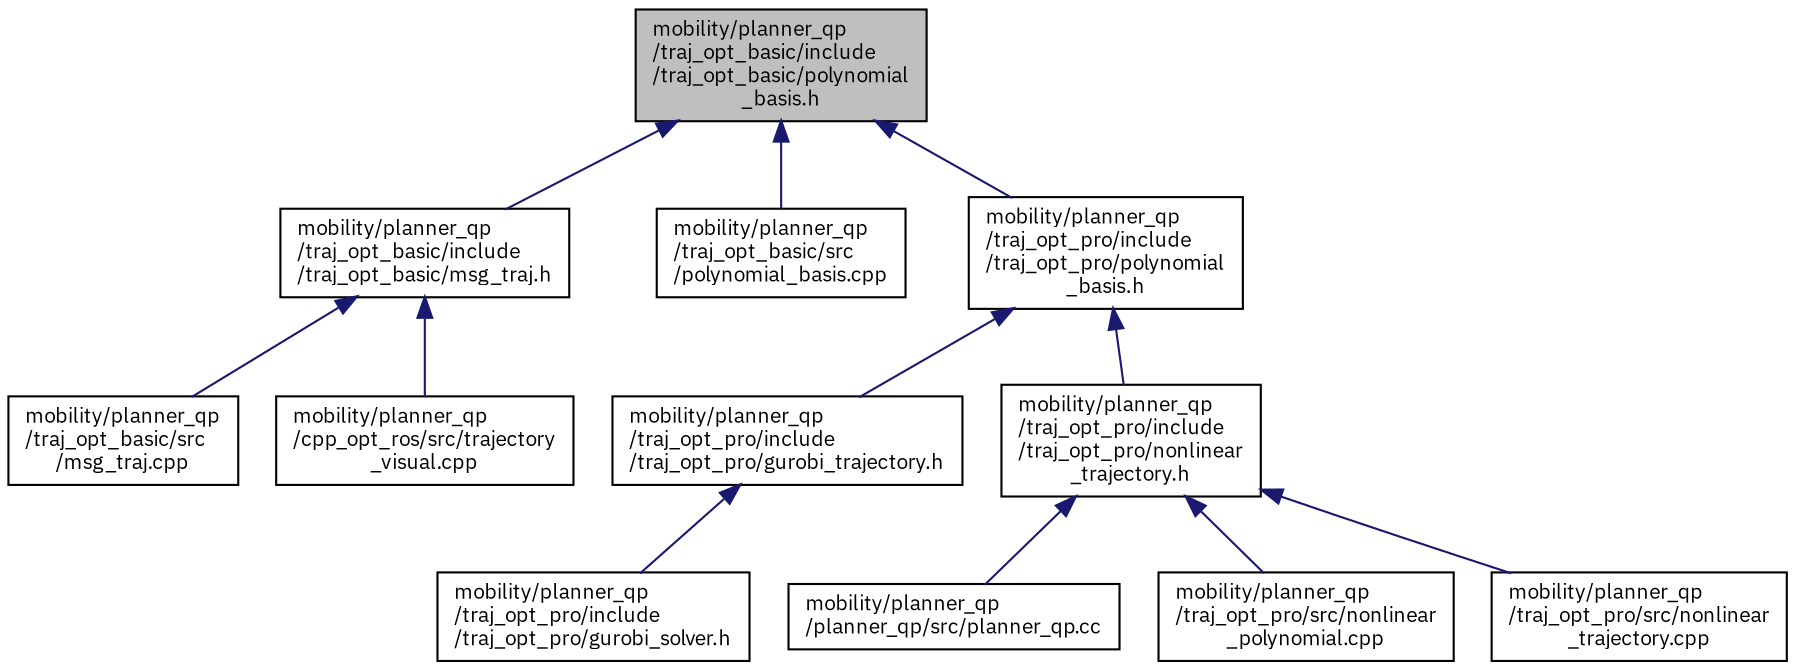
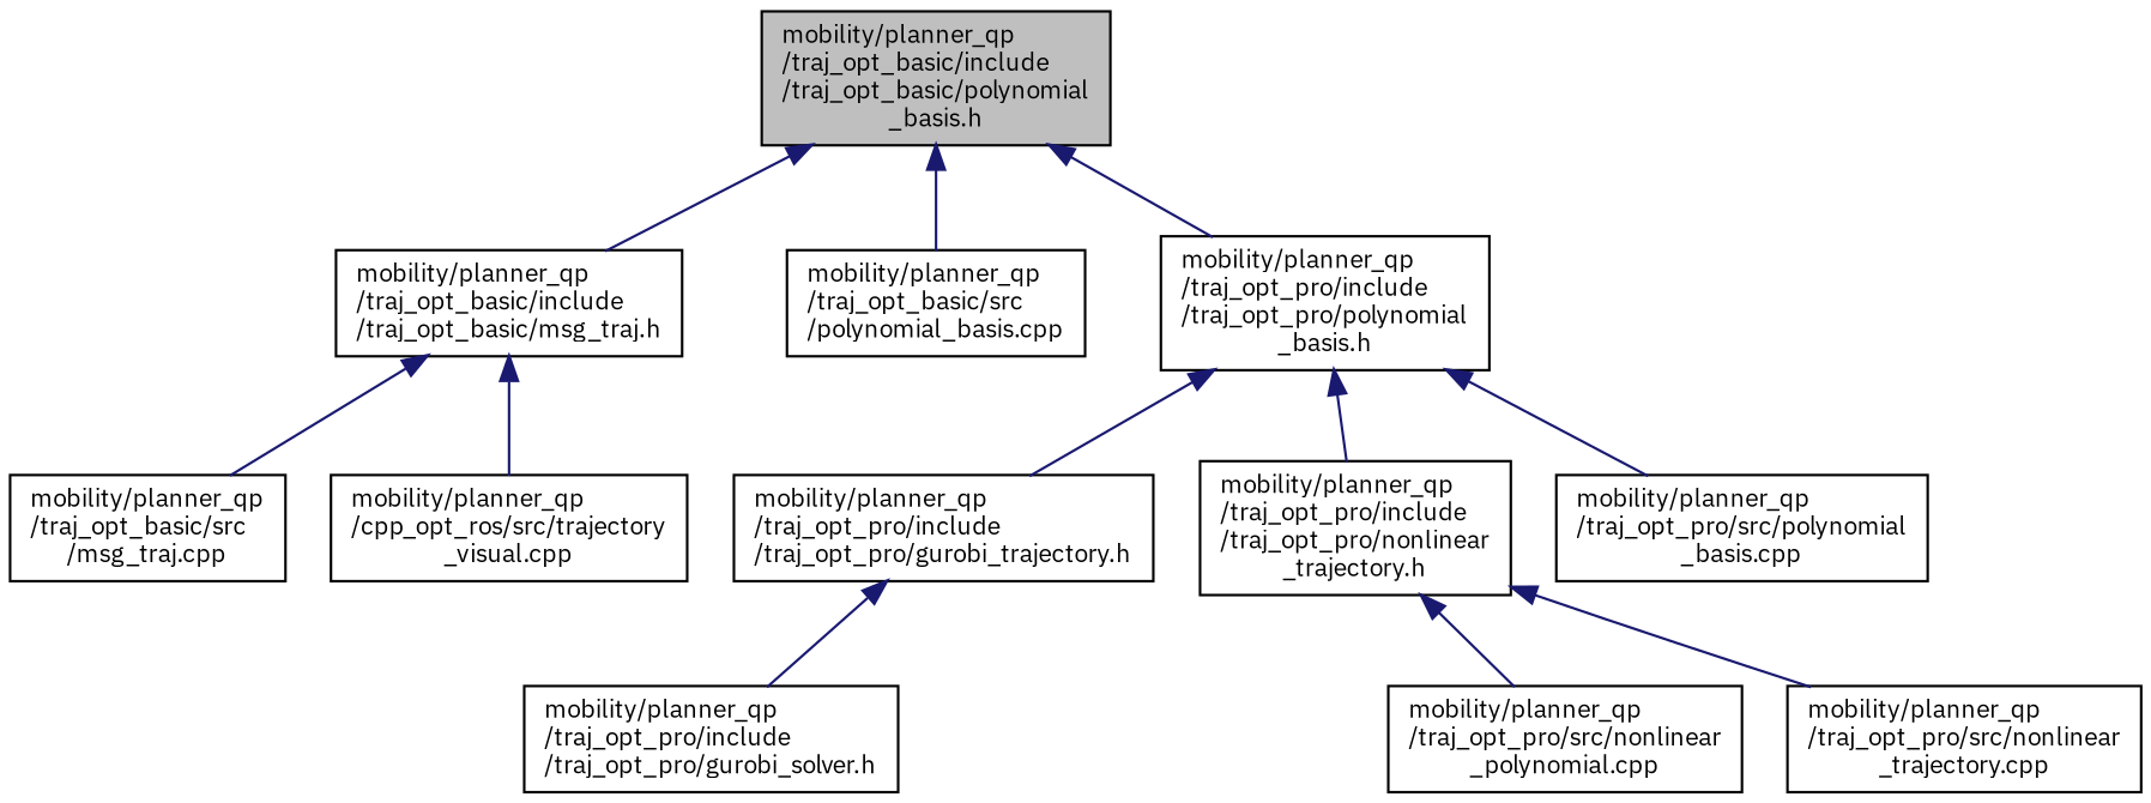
  digraph {
    fontname="IBM Plex Sans"
    node [color=black fillcolor=white fontname="IBM Plex Sans" fontsize=10 shape=record style=filled]
    edge [color=midnightblue dir=back fontname="IBM Plex Sans" fontsize=10 labelfontname=Helvetica labelfontsize=10 style=solid]
    n1 [fillcolor=grey75 fontcolor=black height=0.2 label="mobility/planner_qp\l/traj_opt_basic/include\l/traj_opt_basic/polynomial\l_basis.h" width=0.4]
    n2 [height=0.2 label="mobility/planner_qp\l/traj_opt_basic/include\l/traj_opt_basic/msg_traj.h" width=0.4]
    n3 [height=0.2 label="mobility/planner_qp\l/traj_opt_basic/src\l/polynomial_basis.cpp" width=0.4]
    n4 [height=0.2 label="mobility/planner_qp\l/traj_opt_pro/include\l/traj_opt_pro/polynomial\l_basis.h" width=0.4]
    n5 [height=0.2 label="mobility/planner_qp\l/traj_opt_basic/src\l/msg_traj.cpp" width=0.4]
    n6 [height=0.2 label="mobility/planner_qp\l/cpp_opt_ros/src/trajectory\l_visual.cpp" width=0.4]
    n7 [height=0.2 label="mobility/planner_qp\l/traj_opt_pro/include\l/traj_opt_pro/gurobi_trajectory.h" width=0.4]
    n8 [height=0.2 label="mobility/planner_qp\l/traj_opt_pro/include\l/traj_opt_pro/nonlinear\l_trajectory.h" width=0.4]
+   n9 [height=0.2 label="mobility/planner_qp\l/traj_opt_pro/src/polynomial\l_basis.cpp" width=0.4]
    n10 [height=0.2 label="mobility/planner_qp\l/traj_opt_pro/include\l/traj_opt_pro/gurobi_solver.h" width=0.4]
-   n11 [height=0.2 label="mobility/planner_qp\l/planner_qp/src/planner_qp.cc" width=0.4]
    n12 [height=0.2 label="mobility/planner_qp\l/traj_opt_pro/src/nonlinear\l_polynomial.cpp" width=0.4]
    n13 [height=0.2 label="mobility/planner_qp\l/traj_opt_pro/src/nonlinear\l_trajectory.cpp" width=0.4]
    n1 -> n2
    n1 -> n3
    n1 -> n4
    n2 -> n5
    n2 -> n6
    n4 -> n7
    n4 -> n8
+   n4 -> n9
    n7 -> n10
-   n8 -> n11
    n8 -> n12
    n8 -> n13
  }
